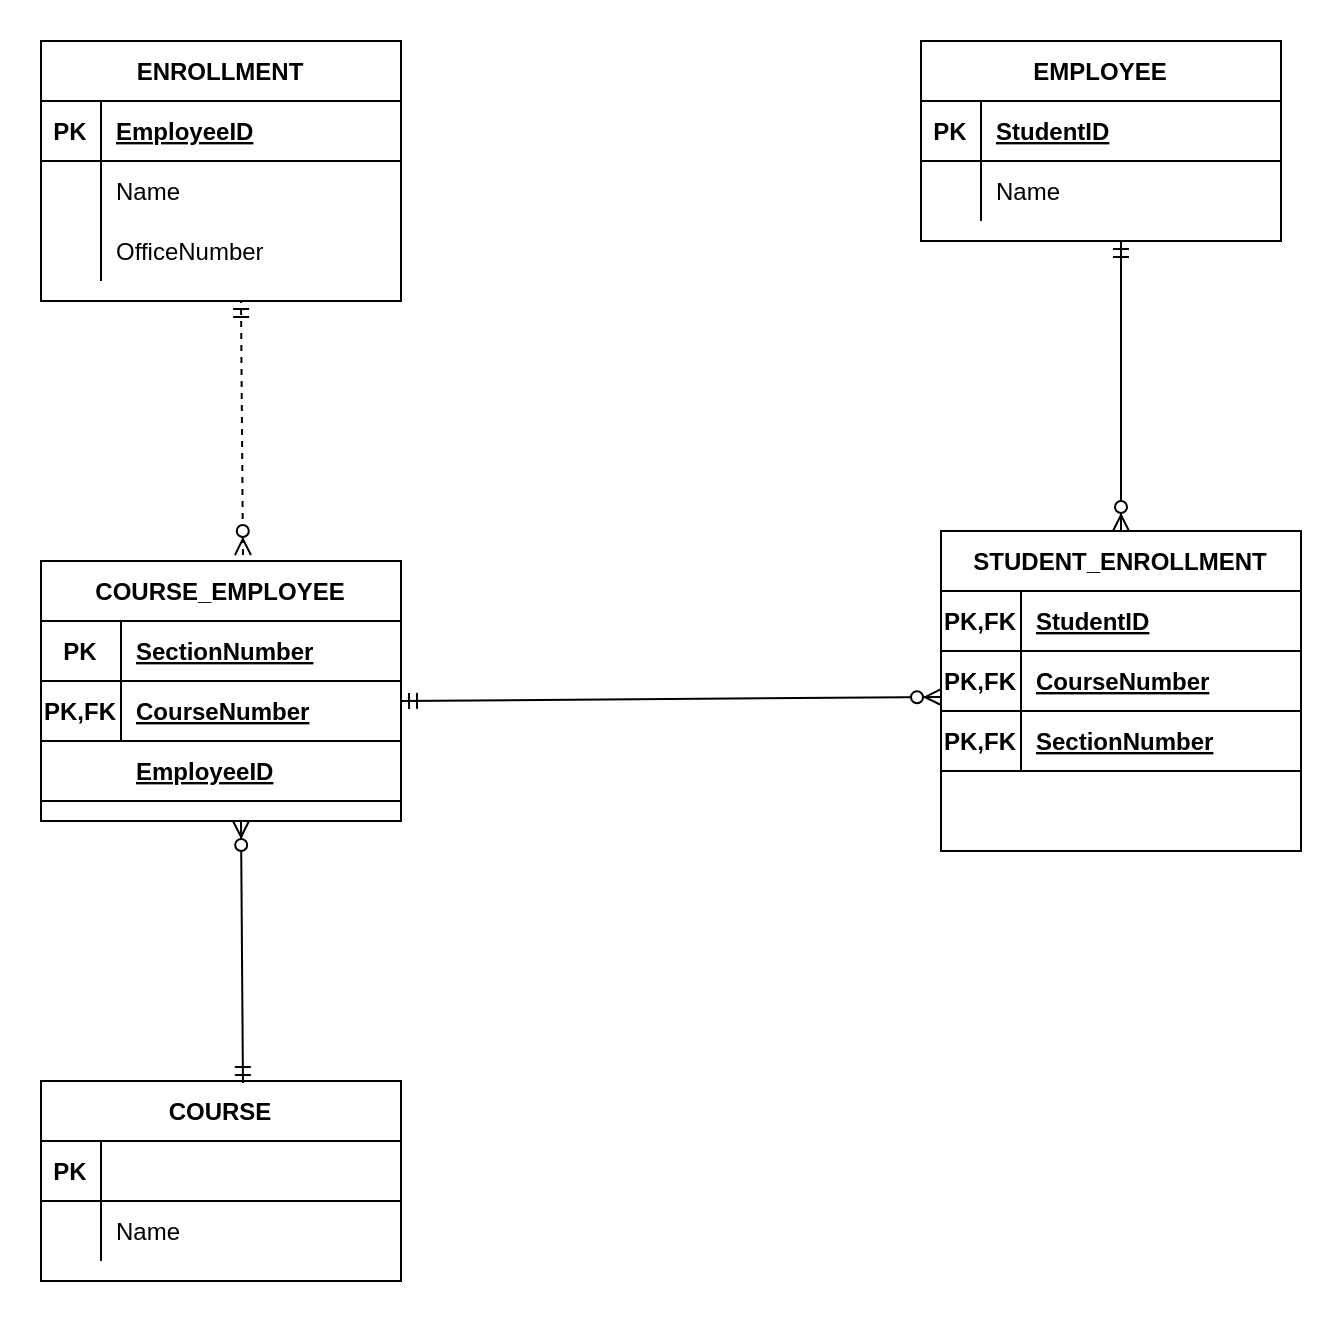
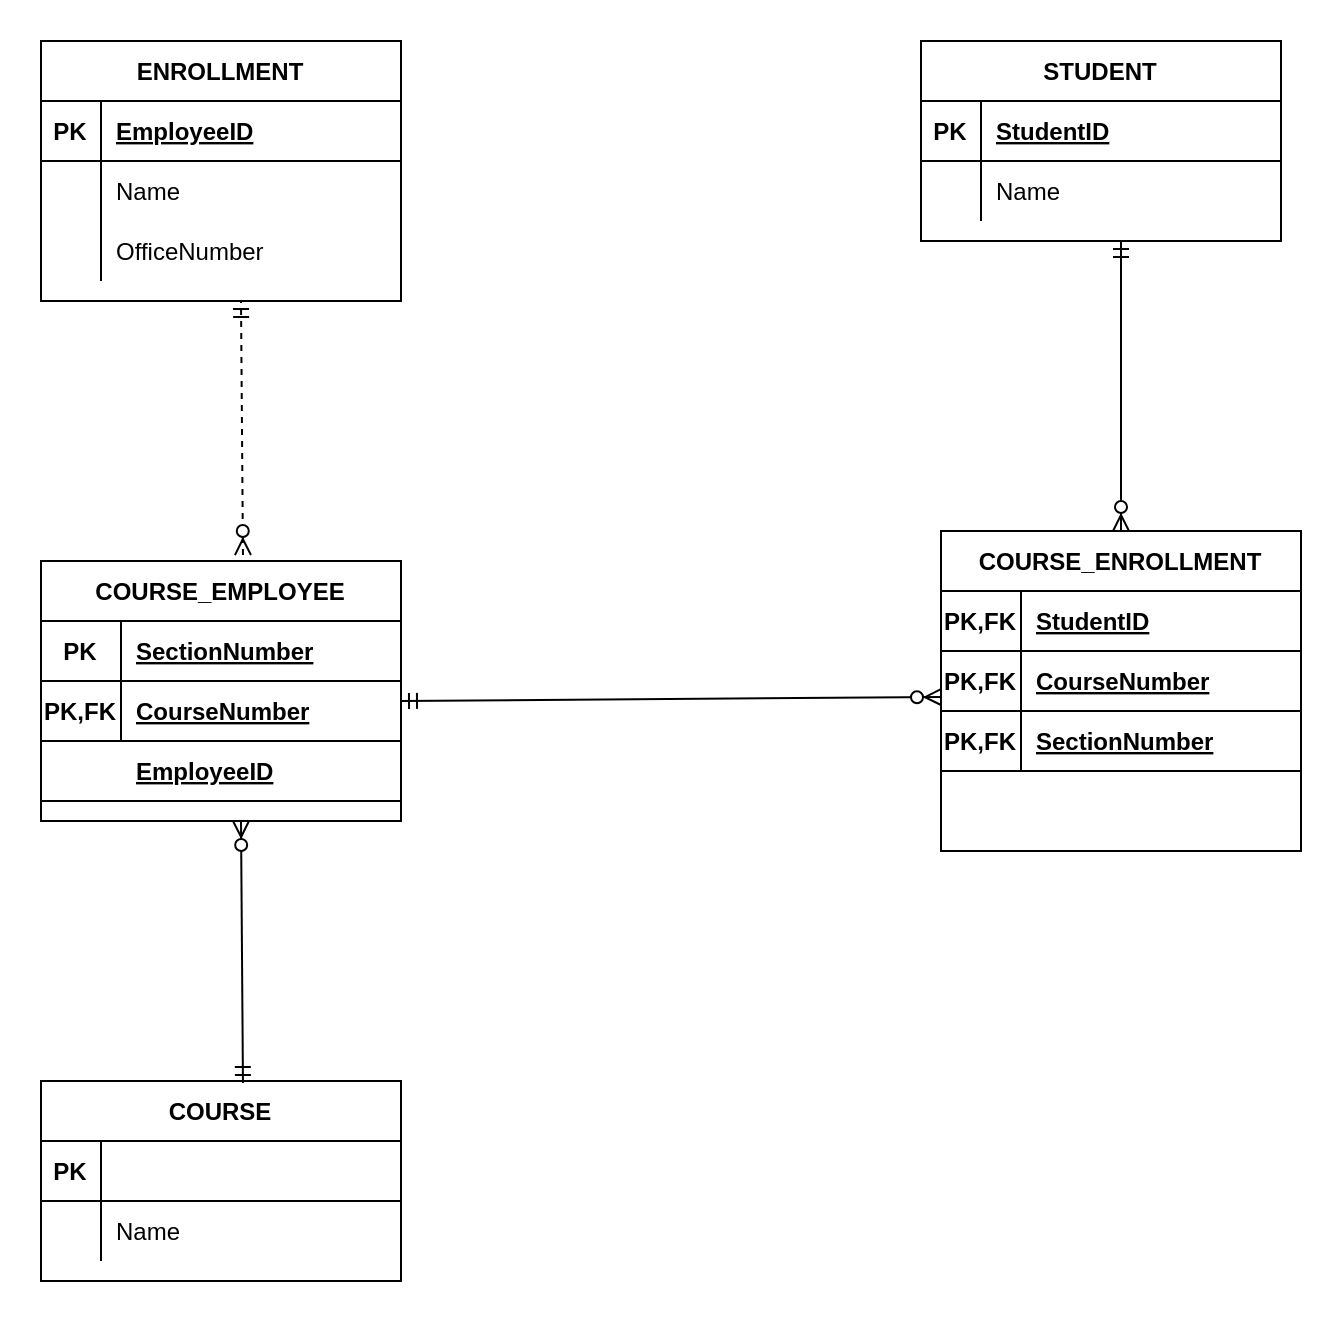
  <mxCell id="0" />
  <mxCell id="1" parent="0" />
  <mxCell id="2" value="ENROLLMENT" style="shape=table;startSize=30;container=1;collapsible=1;childLayout=tableLayout;fixedRows=1;rowLines=0;fontStyle=1;align=center;resizeLast=1;" vertex="1" parent="1"><mxGeometry x="20" y="20" width="180" height="130" as="geometry" /></mxCell>
  <mxCell id="3" value="" style="shape=partialRectangle;collapsible=0;dropTarget=0;pointerEvents=0;fillColor=none;top=0;left=0;bottom=1;right=0;points=[[0,0.5],[1,0.5]];portConstraint=eastwest;" vertex="1" parent="2"><mxGeometry y="30" width="180" height="30" as="geometry" /></mxCell>
  <mxCell id="4" value="PK" style="shape=partialRectangle;connectable=0;fillColor=none;top=0;left=0;bottom=0;right=0;fontStyle=1;overflow=hidden;" vertex="1" parent="3"><mxGeometry width="30" height="30" as="geometry" /></mxCell>
  <mxCell id="5" value="EmployeeID" style="shape=partialRectangle;connectable=0;fillColor=none;top=0;left=0;bottom=0;right=0;align=left;spacingLeft=6;fontStyle=5;overflow=hidden;" vertex="1" parent="3"><mxGeometry x="30" width="150" height="30" as="geometry" /></mxCell>
  <mxCell id="6" value="" style="shape=partialRectangle;collapsible=0;dropTarget=0;pointerEvents=0;fillColor=none;top=0;left=0;bottom=0;right=0;points=[[0,0.5],[1,0.5]];portConstraint=eastwest;" vertex="1" parent="2"><mxGeometry y="60" width="180" height="30" as="geometry" /></mxCell>
  <mxCell id="7" value="" style="shape=partialRectangle;connectable=0;fillColor=none;top=0;left=0;bottom=0;right=0;editable=1;overflow=hidden;" vertex="1" parent="6"><mxGeometry width="30" height="30" as="geometry" /></mxCell>
  <mxCell id="8" value="Name" style="shape=partialRectangle;connectable=0;fillColor=none;top=0;left=0;bottom=0;right=0;align=left;spacingLeft=6;overflow=hidden;" vertex="1" parent="6"><mxGeometry x="30" width="150" height="30" as="geometry" /></mxCell>
  <mxCell id="9" value="" style="shape=partialRectangle;collapsible=0;dropTarget=0;pointerEvents=0;fillColor=none;top=0;left=0;bottom=0;right=0;points=[[0,0.5],[1,0.5]];portConstraint=eastwest;" vertex="1" parent="2"><mxGeometry y="90" width="180" height="30" as="geometry" /></mxCell>
  <mxCell id="10" value="" style="shape=partialRectangle;connectable=0;fillColor=none;top=0;left=0;bottom=0;right=0;editable=1;overflow=hidden;" vertex="1" parent="9"><mxGeometry width="30" height="30" as="geometry" /></mxCell>
  <mxCell id="11" value="OfficeNumber" style="shape=partialRectangle;connectable=0;fillColor=none;top=0;left=0;bottom=0;right=0;align=left;spacingLeft=6;overflow=hidden;" vertex="1" parent="9"><mxGeometry x="30" width="150" height="30" as="geometry" /></mxCell>
- <mxCell id="12" value="EMPLOYEE" style="shape=table;startSize=30;container=1;collapsible=1;childLayout=tableLayout;fixedRows=1;rowLines=0;fontStyle=1;align=center;resizeLast=1;" vertex="1" parent="1"><mxGeometry x="460" y="20" width="180" height="100" as="geometry" /></mxCell>
+ <mxCell id="12" value="STUDENT" style="shape=table;startSize=30;container=1;collapsible=1;childLayout=tableLayout;fixedRows=1;rowLines=0;fontStyle=1;align=center;resizeLast=1;" vertex="1" parent="1"><mxGeometry x="460" y="20" width="180" height="100" as="geometry" /></mxCell>
  <mxCell id="13" value="" style="shape=partialRectangle;collapsible=0;dropTarget=0;pointerEvents=0;fillColor=none;top=0;left=0;bottom=1;right=0;points=[[0,0.5],[1,0.5]];portConstraint=eastwest;" vertex="1" parent="12"><mxGeometry y="30" width="180" height="30" as="geometry" /></mxCell>
  <mxCell id="14" value="PK" style="shape=partialRectangle;connectable=0;fillColor=none;top=0;left=0;bottom=0;right=0;fontStyle=1;overflow=hidden;" vertex="1" parent="13"><mxGeometry width="30" height="30" as="geometry" /></mxCell>
  <mxCell id="15" value="StudentID" style="shape=partialRectangle;connectable=0;fillColor=none;top=0;left=0;bottom=0;right=0;align=left;spacingLeft=6;fontStyle=5;overflow=hidden;" vertex="1" parent="13"><mxGeometry x="30" width="150" height="30" as="geometry" /></mxCell>
  <mxCell id="16" value="" style="shape=partialRectangle;collapsible=0;dropTarget=0;pointerEvents=0;fillColor=none;top=0;left=0;bottom=0;right=0;points=[[0,0.5],[1,0.5]];portConstraint=eastwest;" vertex="1" parent="12"><mxGeometry y="60" width="180" height="30" as="geometry" /></mxCell>
  <mxCell id="17" value="" style="shape=partialRectangle;connectable=0;fillColor=none;top=0;left=0;bottom=0;right=0;editable=1;overflow=hidden;" vertex="1" parent="16"><mxGeometry width="30" height="30" as="geometry" /></mxCell>
  <mxCell id="18" value="Name" style="shape=partialRectangle;connectable=0;fillColor=none;top=0;left=0;bottom=0;right=0;align=left;spacingLeft=6;overflow=hidden;" vertex="1" parent="16"><mxGeometry x="30" width="150" height="30" as="geometry" /></mxCell>
  <mxCell id="19" value="COURSE" style="shape=table;startSize=30;container=1;collapsible=1;childLayout=tableLayout;fixedRows=1;rowLines=0;fontStyle=1;align=center;resizeLast=1;" vertex="1" parent="1"><mxGeometry x="20" y="540" width="180" height="100" as="geometry" /></mxCell>
  <mxCell id="20" value="" style="shape=partialRectangle;collapsible=0;dropTarget=0;pointerEvents=0;fillColor=none;top=0;left=0;bottom=1;right=0;points=[[0,0.5],[1,0.5]];portConstraint=eastwest;" vertex="1" parent="19"><mxGeometry y="30" width="180" height="30" as="geometry" /></mxCell>
  <mxCell id="21" value="PK" style="shape=partialRectangle;connectable=0;fillColor=none;top=0;left=0;bottom=0;right=0;fontStyle=1;overflow=hidden;" vertex="1" parent="20"><mxGeometry width="30" height="30" as="geometry" /></mxCell>
  <mxCell id="22" value="" style="shape=partialRectangle;collapsible=0;dropTarget=0;pointerEvents=0;fillColor=none;top=0;left=0;bottom=0;right=0;points=[[0,0.5],[1,0.5]];portConstraint=eastwest;" vertex="1" parent="19"><mxGeometry y="60" width="180" height="30" as="geometry" /></mxCell>
  <mxCell id="23" value="" style="shape=partialRectangle;connectable=0;fillColor=none;top=0;left=0;bottom=0;right=0;editable=1;overflow=hidden;" vertex="1" parent="22"><mxGeometry width="30" height="30" as="geometry" /></mxCell>
  <mxCell id="24" value="Name" style="shape=partialRectangle;connectable=0;fillColor=none;top=0;left=0;bottom=0;right=0;align=left;spacingLeft=6;overflow=hidden;" vertex="1" parent="22"><mxGeometry x="30" width="150" height="30" as="geometry" /></mxCell>
  <mxCell id="25" value="COURSE_EMPLOYEE" style="shape=table;startSize=30;container=1;collapsible=1;childLayout=tableLayout;fixedRows=1;rowLines=0;fontStyle=1;align=center;resizeLast=1;" vertex="1" parent="1"><mxGeometry x="20" y="280" width="180" height="130" as="geometry" /></mxCell>
  <mxCell id="26" value="" style="shape=partialRectangle;collapsible=0;dropTarget=0;pointerEvents=0;fillColor=none;top=0;left=0;bottom=1;right=0;points=[[0,0.5],[1,0.5]];portConstraint=eastwest;" vertex="1" parent="25"><mxGeometry y="30" width="180" height="30" as="geometry" /></mxCell>
  <mxCell id="27" value="PK" style="shape=partialRectangle;connectable=0;fillColor=none;top=0;left=0;bottom=0;right=0;fontStyle=1;overflow=hidden;" vertex="1" parent="26"><mxGeometry width="40" height="30" as="geometry" /></mxCell>
  <mxCell id="28" value="SectionNumber" style="shape=partialRectangle;connectable=0;fillColor=none;top=0;left=0;bottom=0;right=0;align=left;spacingLeft=6;fontStyle=5;overflow=hidden;" vertex="1" parent="26"><mxGeometry x="40" width="140" height="30" as="geometry" /></mxCell>
  <mxCell id="29" value="" style="shape=partialRectangle;collapsible=0;dropTarget=0;pointerEvents=0;fillColor=none;top=0;left=0;bottom=1;right=0;points=[[0,0.5],[1,0.5]];portConstraint=eastwest;" vertex="1" parent="25"><mxGeometry y="60" width="180" height="30" as="geometry" /></mxCell>
  <mxCell id="30" value="PK,FK" style="shape=partialRectangle;connectable=0;fillColor=none;top=0;left=0;bottom=0;right=0;fontStyle=1;overflow=hidden;" vertex="1" parent="29"><mxGeometry width="40" height="30" as="geometry" /></mxCell>
  <mxCell id="31" value="CourseNumber" style="shape=partialRectangle;connectable=0;fillColor=none;top=0;left=0;bottom=0;right=0;align=left;spacingLeft=6;fontStyle=5;overflow=hidden;" vertex="1" parent="29"><mxGeometry x="40" width="140" height="30" as="geometry" /></mxCell>
  <mxCell id="32" value="" style="shape=partialRectangle;collapsible=0;dropTarget=0;pointerEvents=0;fillColor=none;top=0;left=0;bottom=1;right=0;points=[[0,0.5],[1,0.5]];portConstraint=eastwest;" vertex="1" parent="25"><mxGeometry y="90" width="180" height="30" as="geometry" /></mxCell>
  <mxCell id="33" value="EmployeeID" style="shape=partialRectangle;connectable=0;fillColor=none;top=0;left=0;bottom=0;right=0;align=left;spacingLeft=6;fontStyle=5;overflow=hidden;" vertex="1" parent="32"><mxGeometry x="40" width="140" height="30" as="geometry" /></mxCell>
- <mxCell id="34" value="STUDENT_ENROLLMENT" style="shape=table;startSize=30;container=1;collapsible=1;childLayout=tableLayout;fixedRows=1;rowLines=0;fontStyle=1;align=center;resizeLast=1;" vertex="1" parent="1"><mxGeometry x="470" y="265" width="180" height="160" as="geometry" /></mxCell>
+ <mxCell id="34" value="COURSE_ENROLLMENT" style="shape=table;startSize=30;container=1;collapsible=1;childLayout=tableLayout;fixedRows=1;rowLines=0;fontStyle=1;align=center;resizeLast=1;" vertex="1" parent="1"><mxGeometry x="470" y="265" width="180" height="160" as="geometry" /></mxCell>
  <mxCell id="35" value="" style="shape=partialRectangle;collapsible=0;dropTarget=0;pointerEvents=0;fillColor=none;top=0;left=0;bottom=1;right=0;points=[[0,0.5],[1,0.5]];portConstraint=eastwest;" vertex="1" parent="34"><mxGeometry y="30" width="180" height="30" as="geometry" /></mxCell>
  <mxCell id="36" value="PK,FK" style="shape=partialRectangle;connectable=0;fillColor=none;top=0;left=0;bottom=0;right=0;fontStyle=1;overflow=hidden;" vertex="1" parent="35"><mxGeometry width="40" height="30" as="geometry" /></mxCell>
  <mxCell id="37" value="StudentID" style="shape=partialRectangle;connectable=0;fillColor=none;top=0;left=0;bottom=0;right=0;align=left;spacingLeft=6;fontStyle=5;overflow=hidden;" vertex="1" parent="35"><mxGeometry x="40" width="140" height="30" as="geometry" /></mxCell>
  <mxCell id="38" value="" style="shape=partialRectangle;collapsible=0;dropTarget=0;pointerEvents=0;fillColor=none;top=0;left=0;bottom=1;right=0;points=[[0,0.5],[1,0.5]];portConstraint=eastwest;" vertex="1" parent="34"><mxGeometry y="60" width="180" height="30" as="geometry" /></mxCell>
  <mxCell id="39" value="PK,FK" style="shape=partialRectangle;connectable=0;fillColor=none;top=0;left=0;bottom=0;right=0;fontStyle=1;overflow=hidden;" vertex="1" parent="38"><mxGeometry width="40" height="30" as="geometry" /></mxCell>
  <mxCell id="40" value="CourseNumber" style="shape=partialRectangle;connectable=0;fillColor=none;top=0;left=0;bottom=0;right=0;align=left;spacingLeft=6;fontStyle=5;overflow=hidden;" vertex="1" parent="38"><mxGeometry x="40" width="140" height="30" as="geometry" /></mxCell>
  <mxCell id="41" value="" style="shape=partialRectangle;collapsible=0;dropTarget=0;pointerEvents=0;fillColor=none;top=0;left=0;bottom=1;right=0;points=[[0,0.5],[1,0.5]];portConstraint=eastwest;" vertex="1" parent="34"><mxGeometry y="90" width="180" height="30" as="geometry" /></mxCell>
  <mxCell id="42" value="PK,FK" style="shape=partialRectangle;connectable=0;fillColor=none;top=0;left=0;bottom=0;right=0;fontStyle=1;overflow=hidden;" vertex="1" parent="41"><mxGeometry width="40" height="30" as="geometry" /></mxCell>
  <mxCell id="43" value="SectionNumber" style="shape=partialRectangle;connectable=0;fillColor=none;top=0;left=0;bottom=0;right=0;align=left;spacingLeft=6;fontStyle=5;overflow=hidden;" vertex="1" parent="41"><mxGeometry x="40" width="140" height="30" as="geometry" /></mxCell>
  <mxCell id="44" value="" style="shape=partialRectangle;collapsible=0;dropTarget=0;pointerEvents=0;fillColor=none;top=0;left=0;bottom=0;right=0;points=[[0,0.5],[1,0.5]];portConstraint=eastwest;" vertex="1" parent="34"><mxGeometry y="120" width="180" height="30" as="geometry" /></mxCell>
  <mxCell id="45" value="" style="shape=partialRectangle;connectable=0;fillColor=none;top=0;left=0;bottom=0;right=0;editable=1;overflow=hidden;" vertex="1" parent="44"><mxGeometry width="40" height="30" as="geometry" /></mxCell>
  <mxCell id="46" value="" style="endArrow=ERmandOne;html=1;exitX=0.561;exitY=-0.023;exitDx=0;exitDy=0;exitPerimeter=0;dashed=1;startArrow=ERzeroToMany;startFill=1;endFill=0;" edge="1" parent="1" source="25"><mxGeometry width="50" height="50" relative="1" as="geometry"><mxPoint x="70" y="200" as="sourcePoint" /><mxPoint x="120" y="150" as="targetPoint" /></mxGeometry></mxCell>
  <mxCell id="47" value="" style="endArrow=ERzeroToMany;html=1;exitX=0.561;exitY=0.01;exitDx=0;exitDy=0;exitPerimeter=0;endFill=1;startArrow=ERmandOne;startFill=0;" edge="1" parent="1" source="19"><mxGeometry width="50" height="50" relative="1" as="geometry"><mxPoint x="120" y="530" as="sourcePoint" /><mxPoint x="120" y="410" as="targetPoint" /></mxGeometry></mxCell>
  <mxCell id="48" value="" style="endArrow=ERzeroToMany;html=1;entryX=0;entryY=0.767;entryDx=0;entryDy=0;entryPerimeter=0;startArrow=ERmandOne;startFill=0;endFill=1;" edge="1" parent="1" target="38"><mxGeometry width="50" height="50" relative="1" as="geometry"><mxPoint x="200" y="350" as="sourcePoint" /><mxPoint x="250" y="300" as="targetPoint" /></mxGeometry></mxCell>
  <mxCell id="49" value="" style="endArrow=ERmandOne;html=1;exitX=0.5;exitY=0;exitDx=0;exitDy=0;startArrow=ERzeroToMany;startFill=1;endFill=0;" edge="1" parent="1" source="34"><mxGeometry width="50" height="50" relative="1" as="geometry"><mxPoint x="510" y="170" as="sourcePoint" /><mxPoint x="560" y="120" as="targetPoint" /></mxGeometry></mxCell>
